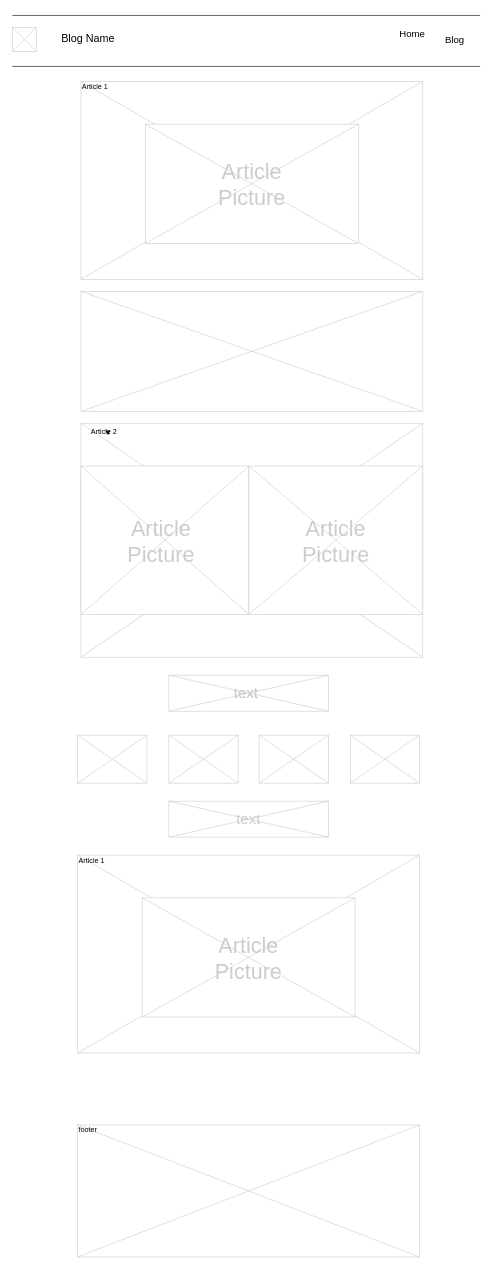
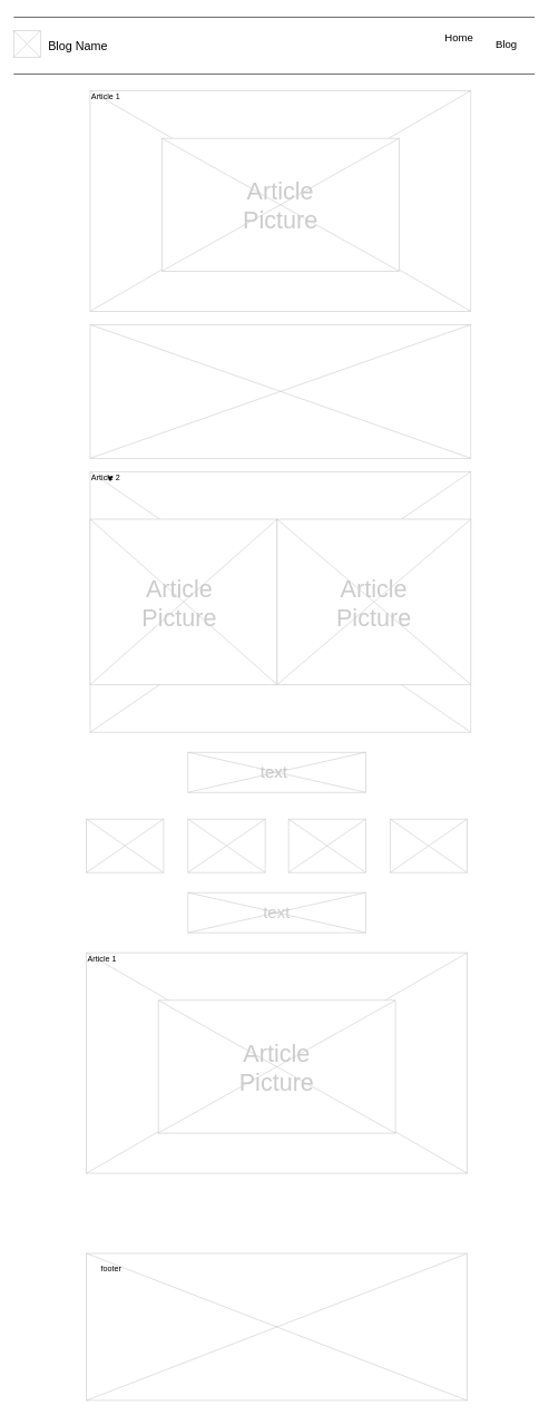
  <mxCell id="0" />
  <mxCell id="1" parent="0" />
  <mxCell id="2" value="" style="verticalLabelPosition=bottom;verticalAlign=top;strokeWidth=1;shape=mxgraph.mockup.graphics.iconGrid;strokeColor=#CCCCCC;gridSize=1,1;" parent="1" vertex="1"><mxGeometry x="134.5" y="135" width="570" height="330" as="geometry" /></mxCell>
- <mxCell id="3" value="Blog Name" style="text;spacingTop=-5;fontSize=18;fontStyle=0" parent="1" vertex="1"><mxGeometry x="100" y="50" width="230" height="20" as="geometry" /></mxCell>
+ <mxCell id="3" value="Blog Name" style="text;spacingTop=-5;fontSize=18;fontStyle=0" parent="1" vertex="1"><mxGeometry x="70" y="55" width="230" height="20" as="geometry" /></mxCell>
  <mxCell id="4" value="" style="line;strokeWidth=1" parent="1" vertex="1"><mxGeometry x="20" y="20" width="780" height="10" as="geometry" /></mxCell>
  <mxCell id="5" value="" style="line;strokeWidth=1" parent="1" vertex="1"><mxGeometry x="20" y="105" width="780" height="10" as="geometry" /></mxCell>
  <mxCell id="6" value="Home" style="text;spacingTop=-5;fontSize=16;" parent="1" vertex="1"><mxGeometry x="663.75" y="45" width="36.25" height="20" as="geometry" /></mxCell>
  <mxCell id="7" value="Blog" style="text;spacingTop=-5;fontSize=16;" parent="1" vertex="1"><mxGeometry x="740" y="55" width="30" height="20" as="geometry" /></mxCell>
  <mxCell id="8" value="Article 1" style="text;spacingTop=-5;" parent="1" vertex="1"><mxGeometry x="134.5" y="135" width="30" height="20" as="geometry" /></mxCell>
  <mxCell id="9" value="" style="verticalLabelPosition=bottom;verticalAlign=top;strokeWidth=1;shape=mxgraph.mockup.graphics.iconGrid;strokeColor=#CCCCCC;gridSize=1,1;" parent="1" vertex="1"><mxGeometry x="20" y="45" width="40" height="40" as="geometry" /></mxCell>
  <mxCell id="10" value="" style="verticalLabelPosition=bottom;verticalAlign=top;strokeWidth=1;shape=mxgraph.mockup.graphics.iconGrid;strokeColor=#CCCCCC;gridSize=1,1;" vertex="1" parent="1"><mxGeometry x="242" y="206.25" width="355" height="198.75" as="geometry" /></mxCell>
  <mxCell id="11" value="Article&#10;Picture" style="text;spacingTop=-5;align=center;verticalAlign=middle;fontSize=36;fontColor=#CCCCCC" parent="1" vertex="1"><mxGeometry x="239.5" y="218.13" width="360" height="175" as="geometry" /></mxCell>
  <mxCell id="12" value="" style="verticalLabelPosition=bottom;verticalAlign=top;strokeWidth=1;shape=mxgraph.mockup.graphics.iconGrid;strokeColor=#CCCCCC;gridSize=1,1;" vertex="1" parent="1"><mxGeometry x="134.5" y="485" width="570" height="200" as="geometry" /></mxCell>
  <mxCell id="13" value="" style="verticalLabelPosition=bottom;verticalAlign=top;strokeWidth=1;shape=mxgraph.mockup.graphics.iconGrid;strokeColor=#CCCCCC;gridSize=1,1;" vertex="1" parent="1"><mxGeometry x="134.5" y="705" width="570" height="390" as="geometry" /></mxCell>
- <mxCell id="14" value="Article 2" style="text;spacingTop=-5;" vertex="1" parent="1"><mxGeometry x="149.5" y="710" width="30" height="20" as="geometry" /></mxCell>
+ <mxCell id="14" value="Article 2" style="text;spacingTop=-5;" vertex="1" parent="1"><mxGeometry x="134.5" y="705" width="30" height="20" as="geometry" /></mxCell>
  <mxCell id="15" value="" style="verticalLabelPosition=bottom;verticalAlign=top;strokeWidth=1;shape=mxgraph.mockup.graphics.iconGrid;strokeColor=#CCCCCC;gridSize=1,1;" vertex="1" parent="1"><mxGeometry x="134.5" y="776.25" width="280" height="247.5" as="geometry" /></mxCell>
  <mxCell id="16" value="Article&#10;Picture" style="text;spacingTop=-5;align=center;verticalAlign=middle;fontSize=36;fontColor=#CCCCCC" vertex="1" parent="1"><mxGeometry x="122" y="800" width="292.5" height="200" as="geometry" /></mxCell>
  <mxCell id="17" value="" style="verticalLabelPosition=bottom;verticalAlign=top;strokeWidth=1;shape=mxgraph.mockup.graphics.iconGrid;strokeColor=#CCCCCC;gridSize=1,1;" vertex="1" parent="1"><mxGeometry x="414.5" y="776.25" width="290" height="247.5" as="geometry" /></mxCell>
  <mxCell id="18" value="Article&#10;Picture" style="text;spacingTop=-5;align=center;verticalAlign=middle;fontSize=36;fontColor=#CCCCCC" vertex="1" parent="1"><mxGeometry x="414.5" y="800" width="290" height="200" as="geometry" /></mxCell>
  <mxCell id="19" style="edgeStyle=orthogonalEdgeStyle;rounded=0;orthogonalLoop=1;jettySize=auto;html=1;exitX=1;exitY=0.5;exitDx=0;exitDy=0;entryX=1;entryY=0.75;entryDx=0;entryDy=0;" edge="1" parent="1" source="14" target="14"><mxGeometry relative="1" as="geometry" /></mxCell>
  <mxCell id="20" value="" style="verticalLabelPosition=bottom;verticalAlign=top;strokeWidth=1;shape=mxgraph.mockup.graphics.iconGrid;strokeColor=#CCCCCC;gridSize=1,1;" vertex="1" parent="1"><mxGeometry x="281" y="1125" width="266" height="60" as="geometry" /></mxCell>
  <mxCell id="21" value="text" style="text;spacingTop=-5;align=center;verticalAlign=middle;fontSize=25;fontColor=#CCCCCC" vertex="1" parent="1"><mxGeometry x="300" y="1143.5" width="220" height="23" as="geometry" /></mxCell>
  <mxCell id="22" value="" style="verticalLabelPosition=bottom;verticalAlign=top;strokeWidth=1;shape=mxgraph.mockup.graphics.iconGrid;strokeColor=#CCCCCC;gridSize=1,1;" vertex="1" parent="1"><mxGeometry x="129" y="1225" width="115.5" height="80" as="geometry" /></mxCell>
  <mxCell id="23" value="" style="verticalLabelPosition=bottom;verticalAlign=top;strokeWidth=1;shape=mxgraph.mockup.graphics.iconGrid;strokeColor=#CCCCCC;gridSize=1,1;" vertex="1" parent="1"><mxGeometry x="281" y="1225" width="115.5" height="80" as="geometry" /></mxCell>
  <mxCell id="24" value="" style="verticalLabelPosition=bottom;verticalAlign=top;strokeWidth=1;shape=mxgraph.mockup.graphics.iconGrid;strokeColor=#CCCCCC;gridSize=1,1;" vertex="1" parent="1"><mxGeometry x="431.5" y="1225" width="115.5" height="80" as="geometry" /></mxCell>
  <mxCell id="25" value="" style="verticalLabelPosition=bottom;verticalAlign=top;strokeWidth=1;shape=mxgraph.mockup.graphics.iconGrid;strokeColor=#CCCCCC;gridSize=1,1;" vertex="1" parent="1"><mxGeometry x="583.5" y="1225" width="115.5" height="80" as="geometry" /></mxCell>
  <mxCell id="26" value="text" style="text;spacingTop=-5;align=center;verticalAlign=middle;fontSize=25;fontColor=#CCCCCC" vertex="1" parent="1"><mxGeometry x="300" y="1143.5" width="220" height="23" as="geometry" /></mxCell>
  <mxCell id="27" value="" style="verticalLabelPosition=bottom;verticalAlign=top;strokeWidth=1;shape=mxgraph.mockup.graphics.iconGrid;strokeColor=#CCCCCC;gridSize=1,1;" vertex="1" parent="1"><mxGeometry x="281" y="1335" width="266" height="60" as="geometry" /></mxCell>
  <mxCell id="28" value="text" style="text;spacingTop=-5;align=center;verticalAlign=middle;fontSize=25;fontColor=#CCCCCC" vertex="1" parent="1"><mxGeometry x="304" y="1353.5" width="220" height="23" as="geometry" /></mxCell>
  <mxCell id="29" value="" style="verticalLabelPosition=bottom;verticalAlign=top;strokeWidth=1;shape=mxgraph.mockup.graphics.iconGrid;strokeColor=#CCCCCC;gridSize=1,1;" vertex="1" parent="1"><mxGeometry x="129" y="1425" width="570" height="330" as="geometry" /></mxCell>
  <mxCell id="30" value="Article 1" style="text;spacingTop=-5;" vertex="1" parent="1"><mxGeometry x="129" y="1425" width="30" height="20" as="geometry" /></mxCell>
  <mxCell id="31" value="" style="verticalLabelPosition=bottom;verticalAlign=top;strokeWidth=1;shape=mxgraph.mockup.graphics.iconGrid;strokeColor=#CCCCCC;gridSize=1,1;" vertex="1" parent="1"><mxGeometry x="236.5" y="1496.25" width="355" height="198.75" as="geometry" /></mxCell>
  <mxCell id="32" value="Article&#10;Picture" style="text;spacingTop=-5;align=center;verticalAlign=middle;fontSize=36;fontColor=#CCCCCC" vertex="1" parent="1"><mxGeometry x="234" y="1508.13" width="360" height="175" as="geometry" /></mxCell>
  <mxCell id="33" value="" style="verticalLabelPosition=bottom;verticalAlign=top;strokeWidth=1;shape=mxgraph.mockup.graphics.iconGrid;strokeColor=#CCCCCC;gridSize=1,1;" vertex="1" parent="1"><mxGeometry x="129" y="1875" width="570" height="220" as="geometry" /></mxCell>
- <mxCell id="34" value="footer&#10;" style="text;spacingTop=-5;" vertex="1" parent="1"><mxGeometry x="129" y="1875" width="30" height="20" as="geometry" /></mxCell>
+ <mxCell id="34" value="footer&#10;" style="text;spacingTop=-5;" vertex="1" parent="1"><mxGeometry x="149" y="1890" width="30" height="20" as="geometry" /></mxCell>
